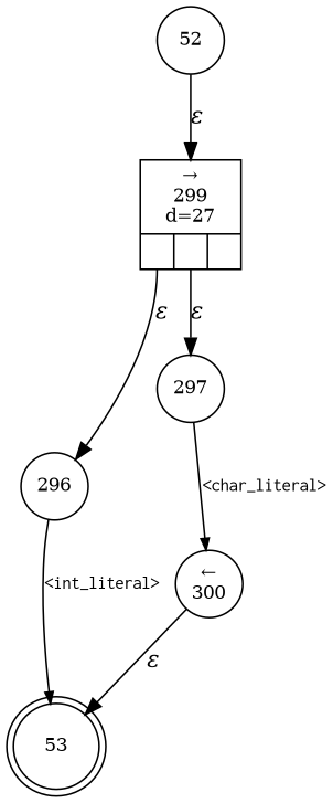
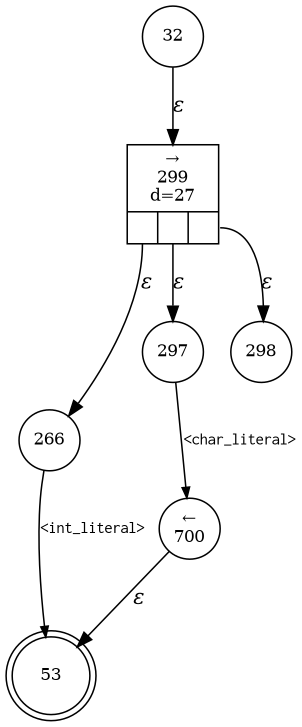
  digraph {
    rankdir=TB
    node [fixedsize=true fontsize=11 shape=circle peripheries=1]
    edge [fontname="Times-Italic"]
    n1 [label=53 shape=doublecircle width=.6 peripheries=""]
-   n2 [label=52 width=.55]
+   n2 [label=32 width=.55]
    n3 [fixedsize=false label="{&rarr;\n299\nd=27|{<p0>|<p1>|<p2>}}" shape=record]
-   n4 [label=296 width=.55]
+   n4 [label=266 width=.55]
    n5 [label=297 width=.55]
-   n7 [label="&larr;\n300" width=.55]
+   n6 [label=298 width=.55]
+   n7 [label="&larr;\n700" width=.55]
    n2 -> n3 [label="&epsilon;"]
    n3 -> n4 [label="&epsilon;" tailport=p0]
    n3 -> n5 [label="&epsilon;" tailport=p1]
+   n3 -> n6 [label="&epsilon;" tailport=p2]
    n4 -> n1 [arrowhead=normal arrowsize=.7 fontname=Courier fontsize=11 label="<int_literal>"]
    n5 -> n7 [arrowhead=normal arrowsize=.7 fontname=Courier fontsize=11 label="<char_literal>"]
    n7 -> n1 [label="&epsilon;"]
  }
